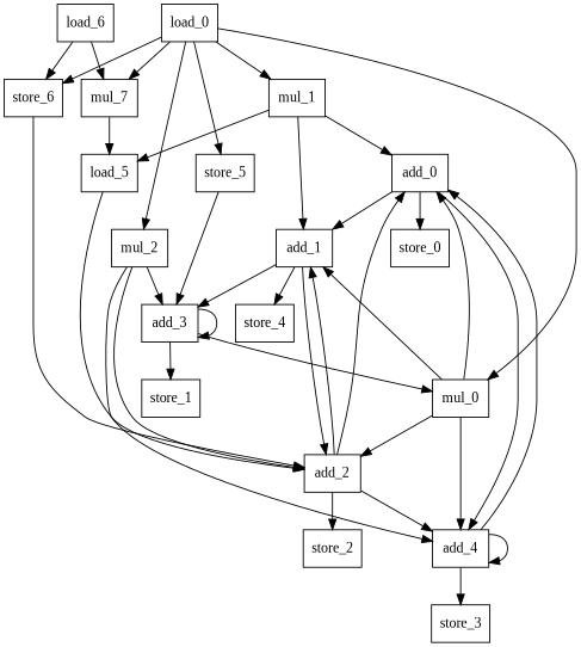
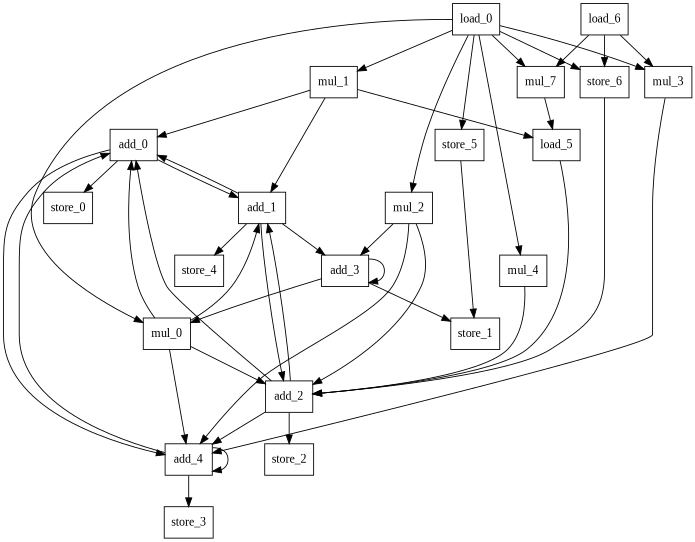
  digraph {
    fontname="Liberation Serif"
    node [fontname="Liberation Serif" shape=rectangle]
    edge [fontname="Liberation Serif"]
    n1 [label=add_0]
    n2 [label=add_1]
    n3 [label=add_4]
    n4 [label=store_0]
    n5 [label=add_2]
    n6 [label=add_3]
    n7 [label=store_4]
    n8 [label=store_3]
    n9 [label=store_2]
    n10 [label=store_1]
    n11 [label=mul_0]
    n12 [label=load_5]
    n13 [label=mul_1]
    n14 [label=mul_2]
+   n15 [label=mul_3]
+   n16 [label=mul_4]
    n17 [label=store_5]
    n18 [label=store_6]
    n19 [label=mul_7]
    n20 [label=load_0]
    n21 [label=load_6]
    n1 -> n2
    n1 -> n3
    n1 -> n4
+   n2 -> n1
    n2 -> n5
    n2 -> n6
    n2 -> n7
    n3 -> n1
    n3 -> n3
    n3 -> n8
    n5 -> n1
    n5 -> n2
    n5 -> n3
    n5 -> n9
    n6 -> n6
    n6 -> n10
    n6 -> n11
    n11 -> n1
    n11 -> n2
    n11 -> n3
    n11 -> n5
    n12 -> n5
    n13 -> n1
    n13 -> n2
    n13 -> n12
    n14 -> n3
    n14 -> n5
    n14 -> n6
-   n17 -> n6
+   n15 -> n3
+   n16 -> n5
+   n17 -> n10
    n18 -> n5
    n19 -> n12
    n20 -> n11
    n20 -> n13
    n20 -> n14
+   n20 -> n15
+   n20 -> n16
    n20 -> n17
    n20 -> n18
    n20 -> n19
+   n21 -> n15
    n21 -> n18
    n21 -> n19
  }
